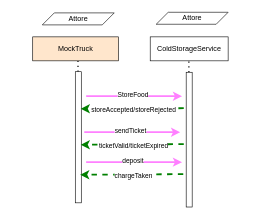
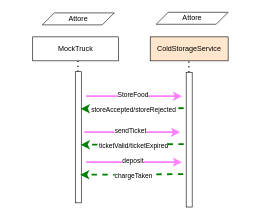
  <mxCell id="0" />
  <mxCell id="1" parent="0" />
- <mxCell id="2" value="MockTruck" style="rounded=0;whiteSpace=wrap;html=1;fillColor=#ffe6cc;" vertex="1" parent="1"><mxGeometry x="53.87" y="61" width="143.13" height="40" as="geometry" /></mxCell>
- <mxCell id="3" value="ColdStorageService" style="rounded=0;whiteSpace=wrap;html=1;" vertex="1" parent="1"><mxGeometry x="249.87" y="61" width="130" height="40" as="geometry" /></mxCell>
+ <mxCell id="2" value="MockTruck" style="rounded=0;whiteSpace=wrap;html=1;" vertex="1" parent="1"><mxGeometry x="53.87" y="61" width="143.13" height="40" as="geometry" /></mxCell>
+ <mxCell id="3" value="ColdStorageService" style="rounded=0;whiteSpace=wrap;html=1;fillColor=#ffe6cc;" vertex="1" parent="1"><mxGeometry x="249.87" y="61" width="130" height="40" as="geometry" /></mxCell>
  <mxCell id="4" value="Attore" style="shape=parallelogram;perimeter=parallelogramPerimeter;whiteSpace=wrap;html=1;fixedSize=1;" vertex="1" parent="1"><mxGeometry x="69.87" y="21" width="120" height="20" as="geometry" /></mxCell>
  <mxCell id="5" value="Attore" style="shape=parallelogram;perimeter=parallelogramPerimeter;whiteSpace=wrap;html=1;fixedSize=1;" vertex="1" parent="1"><mxGeometry x="259.87" y="20" width="120" height="20" as="geometry" /></mxCell>
  <mxCell id="6" value="" style="endArrow=none;dashed=1;html=1;dashPattern=1 3;strokeWidth=2;rounded=0;" edge="1" parent="1" source="8"><mxGeometry width="50" height="50" relative="1" as="geometry"><mxPoint x="129.37" y="381" as="sourcePoint" /><mxPoint x="129.37" y="101" as="targetPoint" /></mxGeometry></mxCell>
  <mxCell id="7" value="" style="endArrow=none;dashed=1;html=1;dashPattern=1 3;strokeWidth=2;rounded=0;" edge="1" parent="1" source="9"><mxGeometry width="50" height="50" relative="1" as="geometry"><mxPoint x="314.37" y="381" as="sourcePoint" /><mxPoint x="314.37" y="101" as="targetPoint" /></mxGeometry></mxCell>
  <mxCell id="8" value="" style="rounded=0;whiteSpace=wrap;html=1;rotation=-90;" vertex="1" parent="1"><mxGeometry x="20.5" y="223.5" width="218.75" height="10" as="geometry" /></mxCell>
  <mxCell id="9" value="" style="rounded=0;whiteSpace=wrap;html=1;rotation=-90;" vertex="1" parent="1"><mxGeometry x="202.48" y="227.46" width="224.8" height="10" as="geometry" /></mxCell>
  <mxCell id="10" value="" style="endArrow=classic;html=1;rounded=0;fillColor=#e6d0de;gradientColor=#d5739d;strokeColor=#ff80ff;strokeWidth=3;" edge="1" parent="1"><mxGeometry width="50" height="50" relative="1" as="geometry"><mxPoint x="143" y="160" as="sourcePoint" /><mxPoint x="303" y="160" as="targetPoint" /></mxGeometry></mxCell>
  <mxCell id="11" value="StoreFood" style="edgeLabel;html=1;align=center;verticalAlign=middle;resizable=0;points=[];" vertex="1" connectable="0" parent="10"><mxGeometry x="0.06" y="3" relative="1" as="geometry"><mxPoint x="-8" as="offset" /></mxGeometry></mxCell>
  <mxCell id="12" value="" style="endArrow=classic;html=1;rounded=0;entryX=0.555;entryY=-0.066;entryDx=0;entryDy=0;fillColor=#e6d0de;gradientColor=#d5739d;strokeColor=#008000;strokeWidth=3;jumpSize=5;startSize=0;entryPerimeter=0;dashed=1;" edge="1" parent="1"><mxGeometry width="50" height="50" relative="1" as="geometry"><mxPoint x="305.87" y="180" as="sourcePoint" /><mxPoint x="133.87" y="181" as="targetPoint" /></mxGeometry></mxCell>
  <mxCell id="13" value="storeAccepted/storeRejected" style="edgeLabel;html=1;align=center;verticalAlign=middle;resizable=0;points=[];" vertex="1" connectable="0" parent="12"><mxGeometry x="-0.02" y="2" relative="1" as="geometry"><mxPoint as="offset" /></mxGeometry></mxCell>
  <mxCell id="14" value="" style="endArrow=classic;html=1;rounded=0;fillColor=#e6d0de;gradientColor=#d5739d;strokeColor=#ff80ff;strokeWidth=3;" edge="1" parent="1"><mxGeometry width="50" height="50" relative="1" as="geometry"><mxPoint x="139.87" y="220" as="sourcePoint" /><mxPoint x="299.87" y="220" as="targetPoint" /></mxGeometry></mxCell>
  <mxCell id="15" value="sendTicket" style="edgeLabel;html=1;align=center;verticalAlign=middle;resizable=0;points=[];" vertex="1" connectable="0" parent="14"><mxGeometry x="0.06" y="3" relative="1" as="geometry"><mxPoint x="-8" as="offset" /></mxGeometry></mxCell>
  <mxCell id="16" value="" style="endArrow=classic;html=1;rounded=0;entryX=0.555;entryY=-0.066;entryDx=0;entryDy=0;fillColor=#e6d0de;gradientColor=#d5739d;strokeColor=#008000;strokeWidth=3;jumpSize=5;startSize=0;entryPerimeter=0;dashed=1;" edge="1" parent="1"><mxGeometry width="50" height="50" relative="1" as="geometry"><mxPoint x="305.87" y="240" as="sourcePoint" /><mxPoint x="133.87" y="241" as="targetPoint" /></mxGeometry></mxCell>
  <mxCell id="17" value="ticketValid/ticketExpired" style="edgeLabel;html=1;align=center;verticalAlign=middle;resizable=0;points=[];" vertex="1" connectable="0" parent="16"><mxGeometry x="-0.02" y="2" relative="1" as="geometry"><mxPoint as="offset" /></mxGeometry></mxCell>
  <mxCell id="18" value="" style="endArrow=classic;html=1;rounded=0;fillColor=#e6d0de;gradientColor=#d5739d;strokeColor=#ff80ff;strokeWidth=3;" edge="1" parent="1"><mxGeometry width="50" height="50" relative="1" as="geometry"><mxPoint x="143" y="270" as="sourcePoint" /><mxPoint x="303" y="270" as="targetPoint" /></mxGeometry></mxCell>
  <mxCell id="19" value="deposit" style="edgeLabel;html=1;align=center;verticalAlign=middle;resizable=0;points=[];" vertex="1" connectable="0" parent="18"><mxGeometry x="0.06" y="3" relative="1" as="geometry"><mxPoint x="-8" as="offset" /></mxGeometry></mxCell>
  <mxCell id="20" value="" style="endArrow=classic;html=1;rounded=0;entryX=0.555;entryY=-0.066;entryDx=0;entryDy=0;fillColor=#e6d0de;gradientColor=#d5739d;strokeColor=#008000;strokeWidth=3;jumpSize=5;startSize=0;entryPerimeter=0;dashed=1;" edge="1" parent="1"><mxGeometry width="50" height="50" relative="1" as="geometry"><mxPoint x="305" y="290" as="sourcePoint" /><mxPoint x="133" y="291" as="targetPoint" /></mxGeometry></mxCell>
  <mxCell id="21" value="chargeTaken" style="edgeLabel;html=1;align=center;verticalAlign=middle;resizable=0;points=[];" vertex="1" connectable="0" parent="20"><mxGeometry x="-0.02" y="2" relative="1" as="geometry"><mxPoint as="offset" /></mxGeometry></mxCell>
